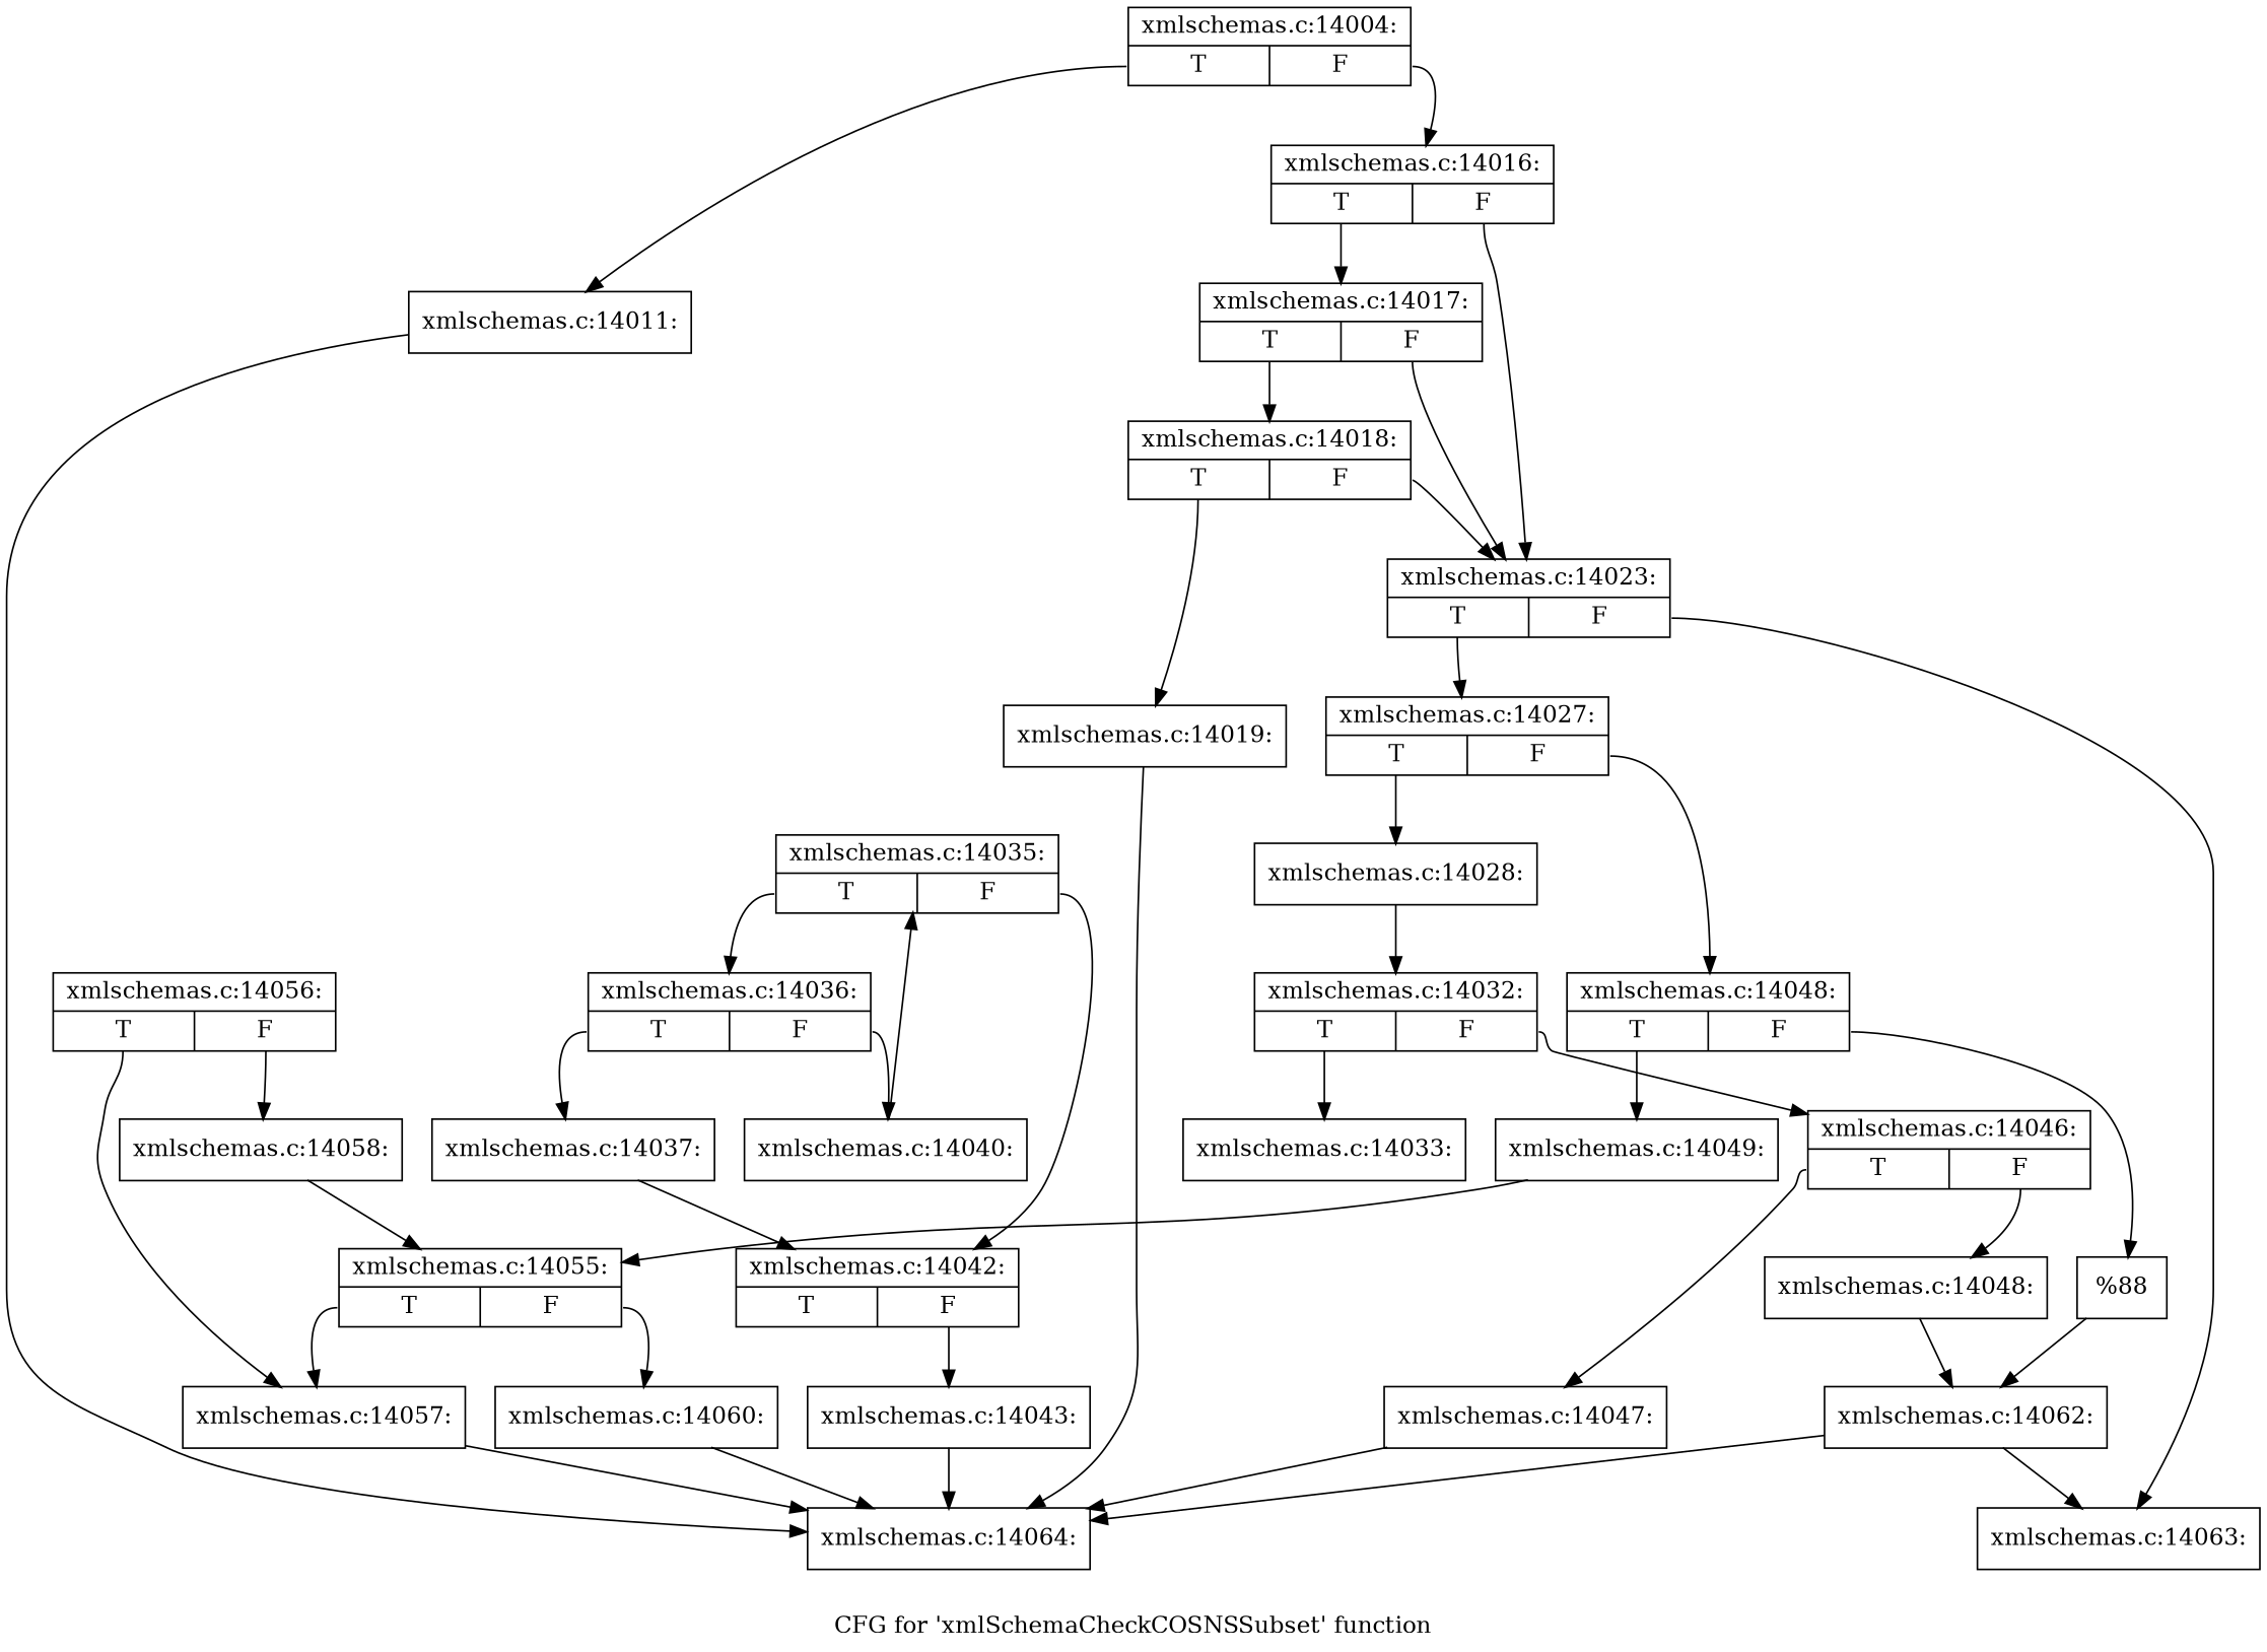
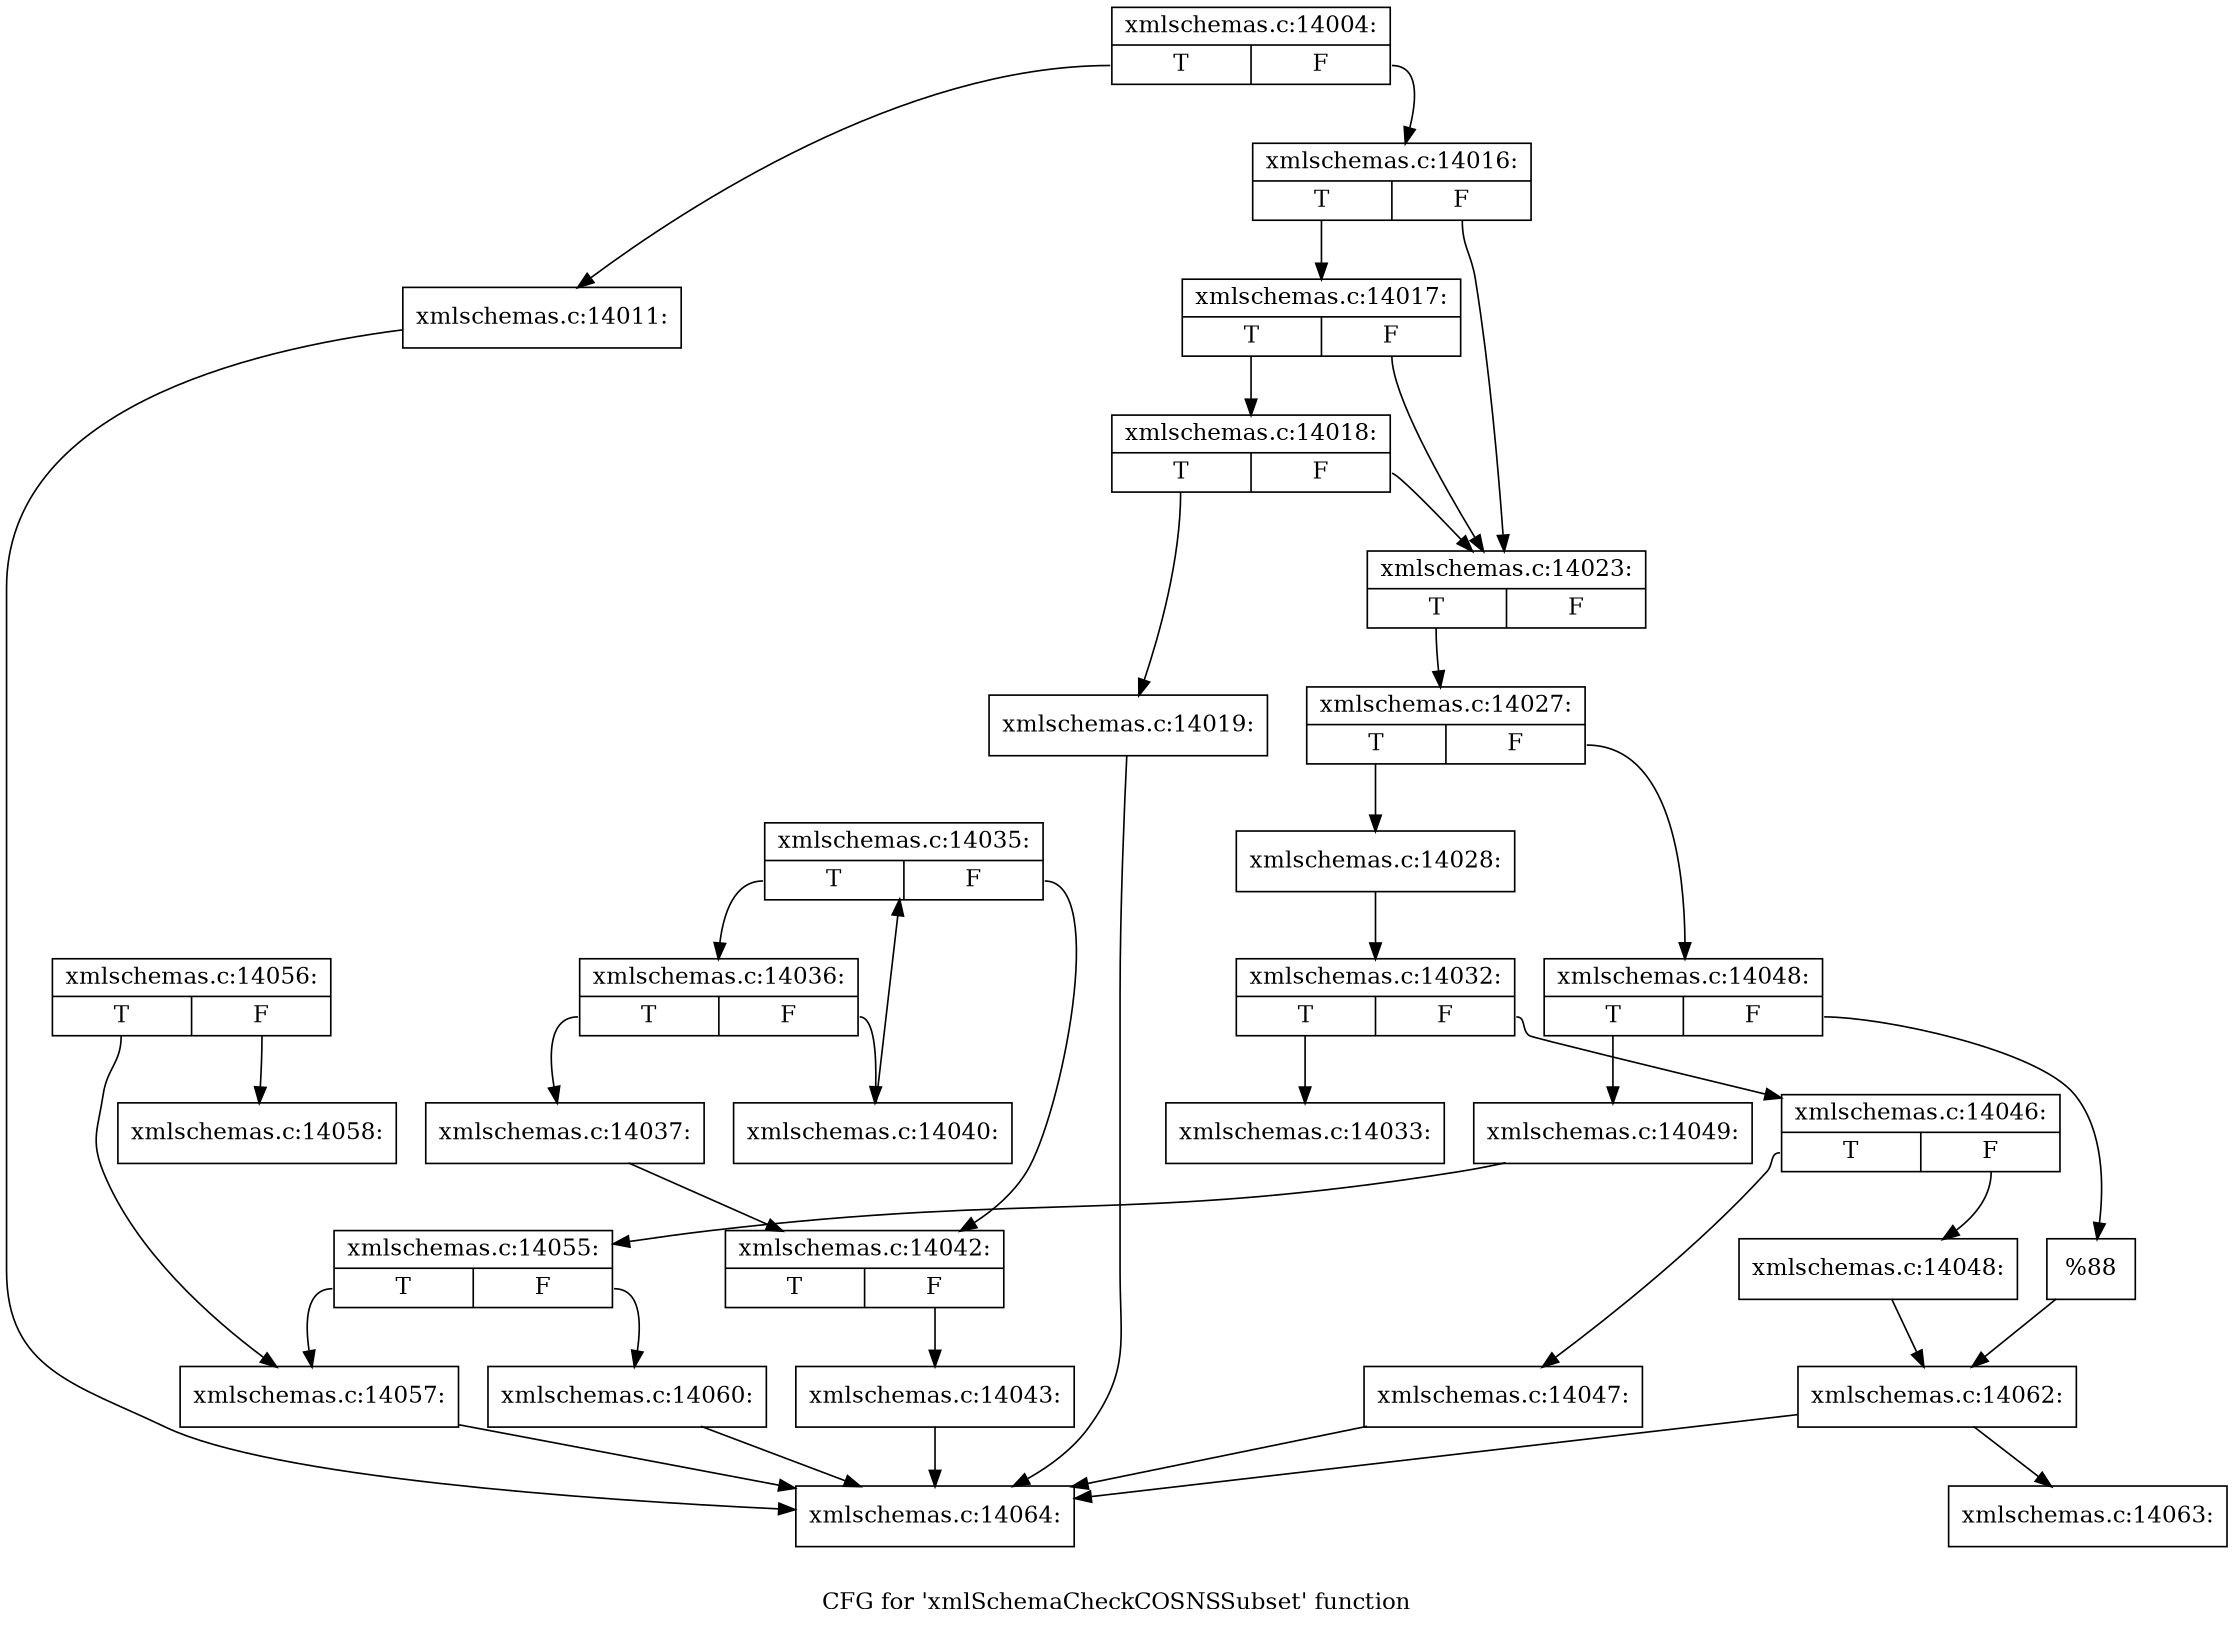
  digraph {
    label="CFG for 'xmlSchemaCheckCOSNSSubset' function"
    node [shape=record]
    n1 [label="{xmlschemas.c:14004:|{<s0>T|<s1>F}}"]
    n2 [label="{xmlschemas.c:14011:}"]
    n3 [label="{xmlschemas.c:14016:|{<s0>T|<s1>F}}"]
    n4 [label="{xmlschemas.c:14064:}"]
    n5 [label="{xmlschemas.c:14017:|{<s0>T|<s1>F}}"]
    n6 [label="{xmlschemas.c:14023:|{<s0>T|<s1>F}}"]
    n7 [label="{xmlschemas.c:14018:|{<s0>T|<s1>F}}"]
    n8 [label="{xmlschemas.c:14027:|{<s0>T|<s1>F}}"]
    n9 [label="{xmlschemas.c:14063:}"]
    n10 [label="{xmlschemas.c:14019:}"]
    n11 [label="{xmlschemas.c:14028:}"]
    n12 [label="{xmlschemas.c:14048:|{<s0>T|<s1>F}}"]
    n13 [label="{xmlschemas.c:14032:|{<s0>T|<s1>F}}"]
    n14 [label="{xmlschemas.c:14049:}"]
    n15 [label="{%88}"]
    n16 [label="{xmlschemas.c:14033:}"]
    n17 [label="{xmlschemas.c:14046:|{<s0>T|<s1>F}}"]
    n18 [label="{xmlschemas.c:14055:|{<s0>T|<s1>F}}"]
    n19 [label="{xmlschemas.c:14062:}"]
    n20 [label="{xmlschemas.c:14047:}"]
    n21 [label="{xmlschemas.c:14048:}"]
    n22 [label="{xmlschemas.c:14035:|{<s0>T|<s1>F}}"]
    n23 [label="{xmlschemas.c:14036:|{<s0>T|<s1>F}}"]
    n24 [label="{xmlschemas.c:14042:|{<s0>T|<s1>F}}"]
    n25 [label="{xmlschemas.c:14037:}"]
    n26 [label="{xmlschemas.c:14040:}"]
    n27 [label="{xmlschemas.c:14043:}"]
    n28 [label="{xmlschemas.c:14060:}"]
    n29 [label="{xmlschemas.c:14057:}"]
    n30 [label="{xmlschemas.c:14056:|{<s0>T|<s1>F}}"]
    n31 [label="{xmlschemas.c:14058:}"]
    n1 -> n2 [tailport=s0]
    n1 -> n3 [tailport=s1]
    n2 -> n4
    n3 -> n5 [tailport=s0]
    n3 -> n6 [tailport=s1]
    n5 -> n6 [tailport=s1]
    n5 -> n7 [tailport=s0]
    n6 -> n8 [tailport=s0]
-   n6 -> n9 [tailport=s1]
    n7 -> n6 [tailport=s1]
    n7 -> n10 [tailport=s0]
    n8 -> n11 [tailport=s0]
    n8 -> n12 [tailport=s1]
    n10 -> n4
    n11 -> n13
    n12 -> n14 [tailport=s0]
    n12 -> n15 [tailport=s1]
    n13 -> n16 [tailport=s0]
    n13 -> n17 [tailport=s1]
    n14 -> n18
    n15 -> n19
    n17 -> n20 [tailport=s0]
    n17 -> n21 [tailport=s1]
    n18 -> n28 [tailport=s1]
    n18 -> n29 [tailport=s0]
    n19 -> n4
    n19 -> n9
    n20 -> n4
    n21 -> n19
    n22 -> n23 [tailport=s0]
    n22 -> n24 [tailport=s1]
    n23 -> n25 [tailport=s0]
    n23 -> n26 [tailport=s1]
    n24 -> n27 [tailport=s1]
    n25 -> n24
    n26 -> n22
    n27 -> n4
    n28 -> n4
    n29 -> n4
    n30 -> n29 [tailport=s0]
    n30 -> n31 [tailport=s1]
-   n31 -> n18
  }
